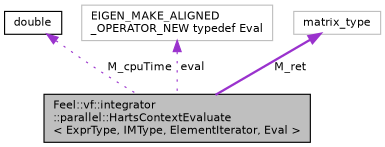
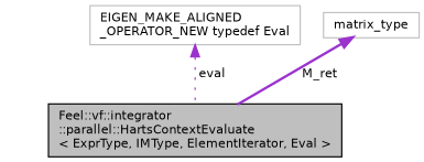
  digraph {
    node [color=black fillcolor=white fontname=Helvetica fontsize=10 shape=record style=filled]
    edge [color=darkorchid3 dir=back fontname=Helvetica fontsize=10 labelfontname=Helvetica labelfontsize=10 style=dotted]
    n1 [fillcolor=grey75 fontcolor=black height=0.2 label="Feel::vf::integrator\l::parallel::HartsContextEvaluate\l\< ExprType, IMType, ElementIterator, Eval \>" width=0.4]
-   n2 [height=0.2 label=double width=0.4]
    n3 [color=grey75 height=0.2 label="EIGEN_MAKE_ALIGNED\l_OPERATOR_NEW typedef Eval" width=0.4]
    n4 [color=grey75 height=0.2 label=matrix_type width=0.4]
-   n2 -> n1 [label=" M_cpuTime"]
    n3 -> n1 [label=" eval"]
    n4 -> n1 [label=" M_ret" style=bold]
  }
